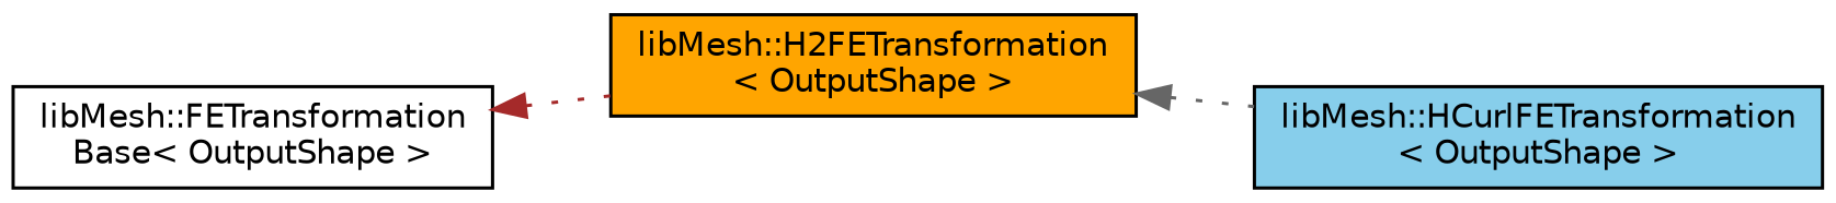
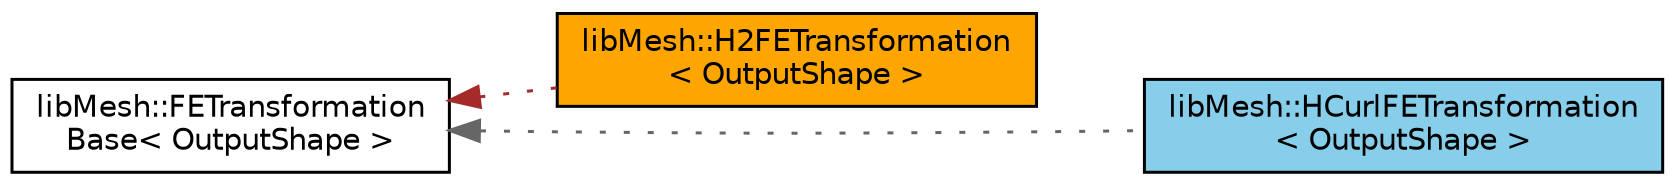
  digraph {
    rankdir=LR
    node [color=black fontname=Helvetica fontsize=10 shape=record style=filled]
    edge [dir=back fontname=Helvetica fontsize=10 labelfontname=Helvetica labelfontsize=10 style=dotted]
    n1 [fillcolor=white height=0.2 label="libMesh::FETransformation\lBase\< OutputShape \>" width=0.4]
    n2 [fillcolor=orange height=0.2 label="libMesh::H2FETransformation\l\< OutputShape \>" width=0.4]
    n3 [fillcolor=skyblue height=0.2 label="libMesh::HCurlFETransformation\l\< OutputShape \>" width=0.4]
    n1 -> n2 [color=brown]
-   n2 -> n3 [color=gray40]
+   n1 -> n3 [color=gray40]
  }
